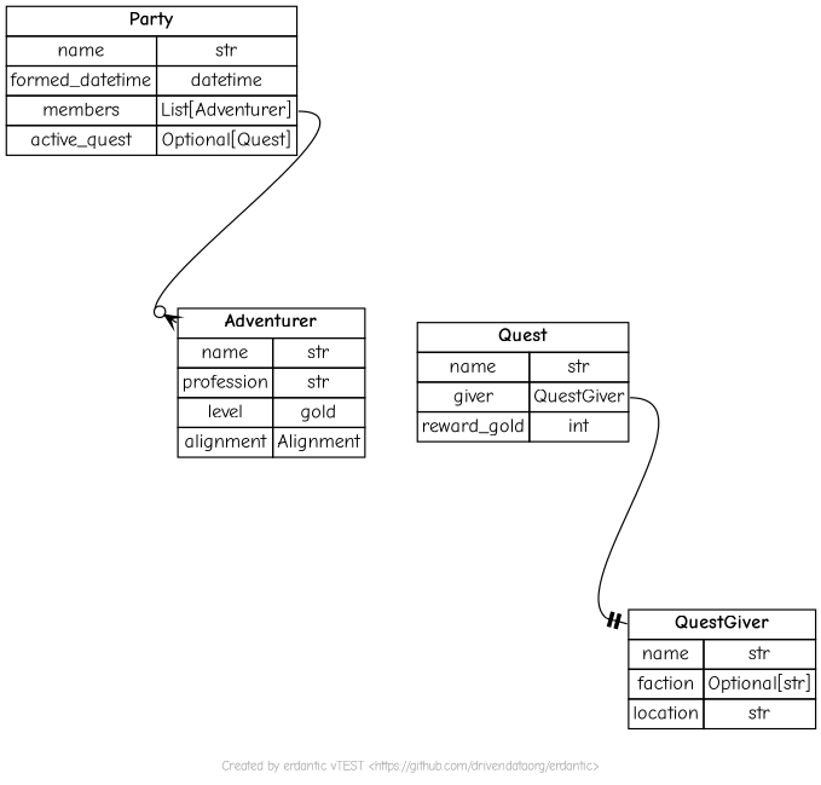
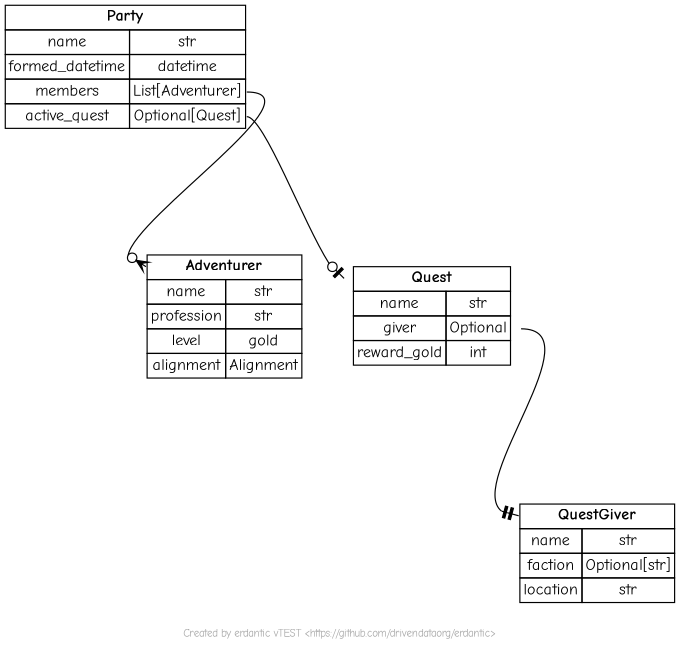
  digraph {
    fontcolor=gray66
    fontname="Comic Neue"
    fontsize=9
    label="Created by erdantic vTEST <https://github.com/drivendataorg/erdantic>"
    nodesep=0.5
    rankdir=TB
    ranksep=1.5
    node [fontname="Comic Neue" fontsize=14 shape=plain]
    edge [fontname="Comic Neue" headport="_root:w"]
    n1 [label=<<table border="0" cellborder="1" cellspacing="0"><tr><td port="_root" colspan="2"><b>Adventurer</b></td></tr><tr><td>name</td><td port="name">str</td></tr><tr><td>profession</td><td port="profession">str</td></tr><tr><td>level</td><td port="level">gold</td></tr><tr><td>alignment</td><td port="alignment">Alignment</td></tr></table>>]
    n2 [label=<<table border="0" cellborder="1" cellspacing="0"><tr><td port="_root" colspan="2"><b>Party</b></td></tr><tr><td>name</td><td port="name">str</td></tr><tr><td>formed_datetime</td><td port="formed_datetime">datetime</td></tr><tr><td>members</td><td port="members">List[Adventurer]</td></tr><tr><td>active_quest</td><td port="active_quest">Optional[Quest]</td></tr></table>>]
-   n3 [label=<<table border="0" cellborder="1" cellspacing="0"><tr><td port="_root" colspan="2"><b>Quest</b></td></tr><tr><td>name</td><td port="name">str</td></tr><tr><td>giver</td><td port="giver">QuestGiver</td></tr><tr><td>reward_gold</td><td port="reward_gold">int</td></tr></table>>]
+   n3 [label=<<table border="0" cellborder="1" cellspacing="0"><tr><td port="_root" colspan="2"><b>Quest</b></td></tr><tr><td>name</td><td port="name">str</td></tr><tr><td>giver</td><td port="giver">Optional</td></tr><tr><td>reward_gold</td><td port="reward_gold">int</td></tr></table>>]
    n4 [label=<<table border="0" cellborder="1" cellspacing="0"><tr><td port="_root" colspan="2"><b>QuestGiver</b></td></tr><tr><td>name</td><td port="name">str</td></tr><tr><td>faction</td><td port="faction">Optional[str]</td></tr><tr><td>location</td><td port="location">str</td></tr></table>>]
    n2 -> n1 [arrowhead=crowodot tailport="members:e"]
+   n2 -> n3 [arrowhead=noneteeodot tailport="active_quest:e"]
    n3 -> n4 [arrowhead=noneteetee tailport="giver:e"]
  }
